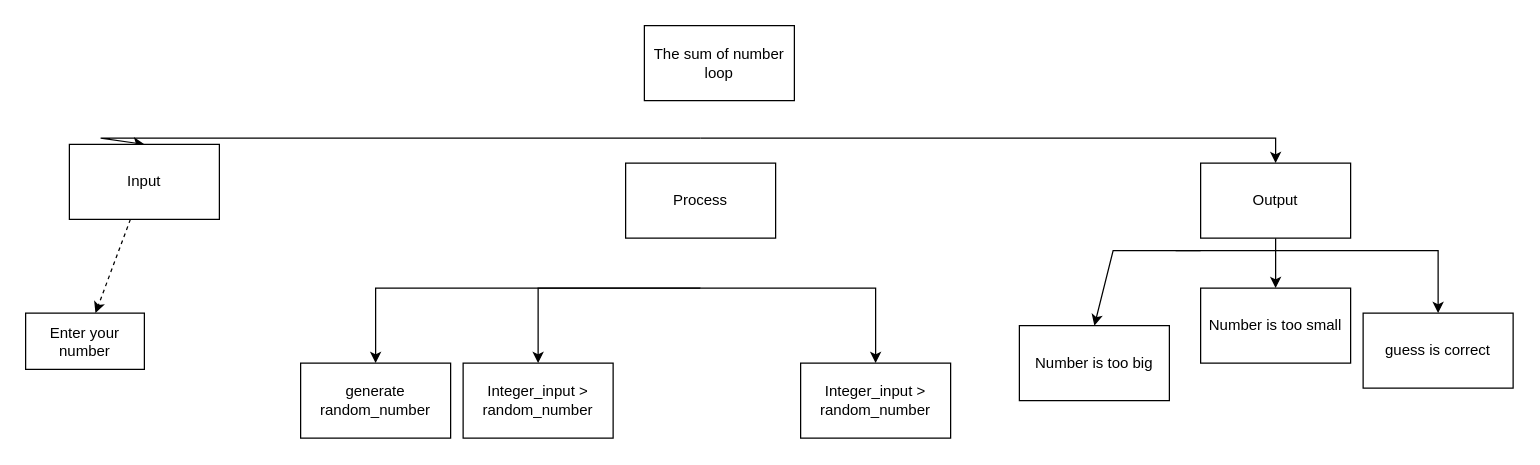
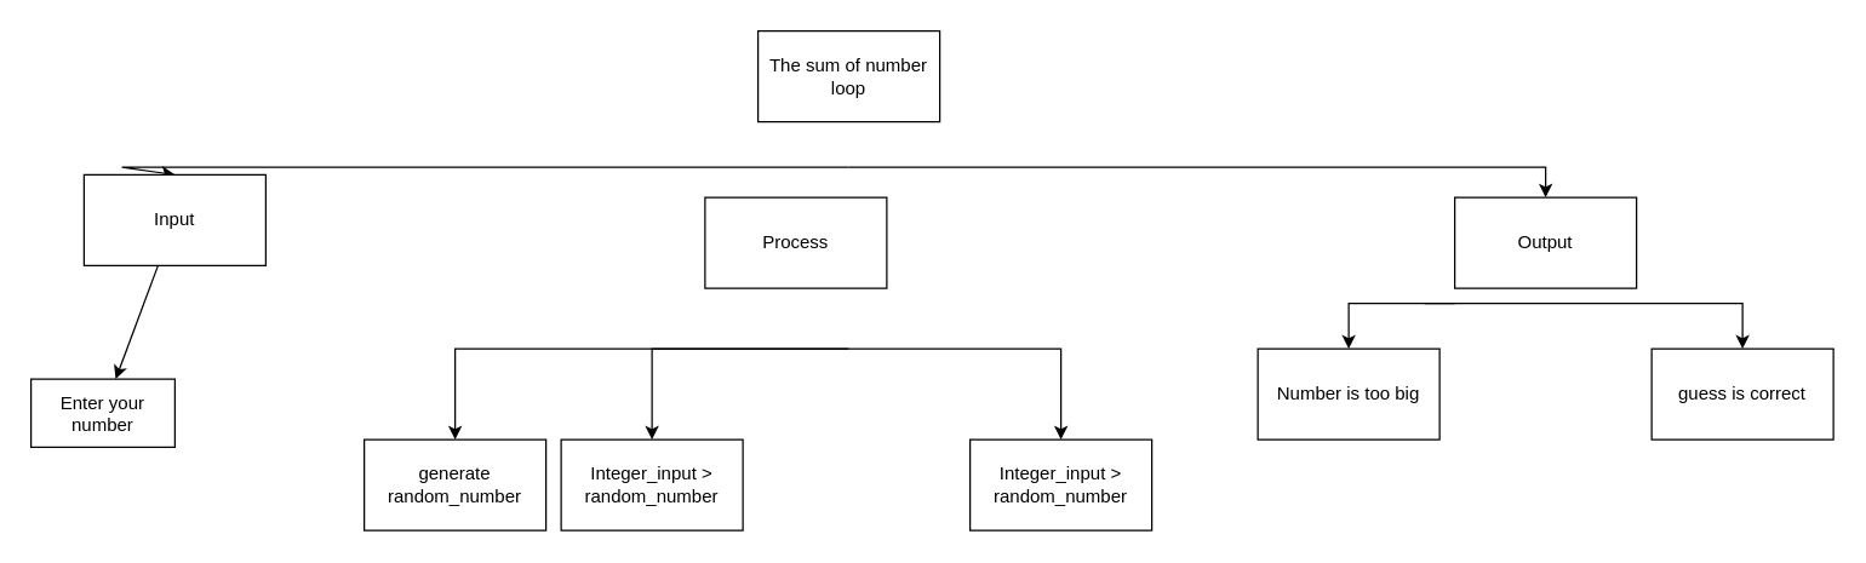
  <mxCell id="0" />
  <mxCell id="1" parent="0" />
  <mxCell id="2" style="edgeStyle=none;rounded=0;html=1;entryX=0.5;entryY=0;entryDx=0;entryDy=0;" parent="1" target="6" edge="1"><mxGeometry relative="1" as="geometry"><mxPoint x="560" y="110" as="sourcePoint" /><Array as="points"><mxPoint x="80" y="110" /></Array></mxGeometry></mxCell>
  <mxCell id="3" style="edgeStyle=none;rounded=0;html=1;entryX=0.5;entryY=0;entryDx=0;entryDy=0;" parent="1" target="14" edge="1"><mxGeometry relative="1" as="geometry"><mxPoint x="560" y="110" as="sourcePoint" /><Array as="points"><mxPoint x="780" y="110" /><mxPoint x="1020" y="110" /></Array></mxGeometry></mxCell>
- <mxCell id="4" value="The sum of number loop" style="rounded=0;whiteSpace=wrap;html=1;" parent="1" vertex="1"><mxGeometry x="515" y="20" width="120" height="60" as="geometry" /></mxCell>
- <mxCell id="5" value="" style="edgeStyle=none;html=1;dashed=1;" parent="1" source="6" target="15" edge="1"><mxGeometry relative="1" as="geometry" /></mxCell>
+ <mxCell id="4" value="The sum of number loop" style="rounded=0;whiteSpace=wrap;html=1;" parent="1" vertex="1"><mxGeometry x="500" y="20" width="120" height="60" as="geometry" /></mxCell>
+ <mxCell id="5" value="" style="edgeStyle=none;html=1;" parent="1" source="6" target="15" edge="1"><mxGeometry relative="1" as="geometry" /></mxCell>
  <mxCell id="6" value="Input" style="rounded=0;whiteSpace=wrap;html=1;" parent="1" vertex="1"><mxGeometry x="55" y="115" width="120" height="60" as="geometry" /></mxCell>
  <mxCell id="7" style="edgeStyle=none;html=1;rounded=0;" parent="1" target="17" edge="1"><mxGeometry relative="1" as="geometry"><mxPoint x="560" y="230" as="sourcePoint" /><Array as="points"><mxPoint x="700" y="230" /></Array></mxGeometry></mxCell>
  <mxCell id="8" style="edgeStyle=none;html=1;entryX=0.5;entryY=0;entryDx=0;entryDy=0;rounded=0;" parent="1" target="20" edge="1"><mxGeometry relative="1" as="geometry"><mxPoint x="560" y="230" as="sourcePoint" /><Array as="points"><mxPoint x="430" y="230" /></Array></mxGeometry></mxCell>
  <mxCell id="9" style="edgeStyle=none;html=1;entryX=0.5;entryY=0;entryDx=0;entryDy=0;rounded=0;" parent="1" target="18" edge="1"><mxGeometry relative="1" as="geometry"><mxPoint x="560" y="230" as="sourcePoint" /><Array as="points"><mxPoint y="230" x="300" /></Array></mxGeometry></mxCell>
- <mxCell id="10" value="Process" style="rounded=0;whiteSpace=wrap;html=1;" parent="1" vertex="1"><mxGeometry x="500" y="130" width="120" height="60" as="geometry" /></mxCell>
+ <mxCell id="10" value="Process" style="rounded=0;whiteSpace=wrap;html=1;" parent="1" vertex="1"><mxGeometry x="465" y="130" width="120" height="60" as="geometry" /></mxCell>
  <mxCell id="11" style="edgeStyle=none;rounded=0;html=1;" parent="1" target="16" edge="1"><mxGeometry relative="1" as="geometry"><mxPoint x="940" y="200" as="sourcePoint" /><Array as="points"><mxPoint x="1150" y="200" /></Array></mxGeometry></mxCell>
  <mxCell id="12" style="edgeStyle=none;html=1;entryX=0.5;entryY=0;entryDx=0;entryDy=0;rounded=0;" parent="1" target="19" edge="1"><mxGeometry relative="1" as="geometry"><mxPoint x="960" y="200" as="sourcePoint" /><Array as="points"><mxPoint x="890" y="200" /></Array></mxGeometry></mxCell>
- <mxCell id="13" style="edgeStyle=none;html=1;entryX=0.5;entryY=0;entryDx=0;entryDy=0;" parent="1" source="14" target="21" edge="1"><mxGeometry relative="1" as="geometry" /></mxCell>
  <mxCell id="14" value="Output" style="rounded=0;whiteSpace=wrap;html=1;" parent="1" vertex="1"><mxGeometry x="960" y="130" width="120" height="60" as="geometry" /></mxCell>
  <mxCell id="15" value="Enter your number" style="rounded=0;whiteSpace=wrap;html=1;" parent="1" vertex="1"><mxGeometry x="20" y="250" width="95" height="45" as="geometry" /></mxCell>
- <mxCell id="16" value="guess is correct" style="rounded=0;whiteSpace=wrap;html=1;" parent="1" vertex="1"><mxGeometry x="1090" y="250" width="120" height="60" as="geometry" /></mxCell>
+ <mxCell id="16" value="guess is correct" style="rounded=0;whiteSpace=wrap;html=1;" parent="1" vertex="1"><mxGeometry x="1090" y="230" width="120" height="60" as="geometry" /></mxCell>
  <mxCell id="17" value="Integer_input &amp;gt; random_number" style="rounded=0;whiteSpace=wrap;html=1;" parent="1" vertex="1"><mxGeometry x="640" y="290" width="120" height="60" as="geometry" /></mxCell>
  <mxCell id="18" value="generate random_number" style="rounded=0;whiteSpace=wrap;html=1;" parent="1" vertex="1"><mxGeometry x="240" y="290" width="120" height="60" as="geometry" /></mxCell>
- <mxCell id="19" value="Number is too big" style="rounded=0;whiteSpace=wrap;html=1;" parent="1" vertex="1"><mxGeometry x="815" y="260" width="120" height="60" as="geometry" /></mxCell>
+ <mxCell id="19" value="Number is too big" style="rounded=0;whiteSpace=wrap;html=1;" parent="1" vertex="1"><mxGeometry x="830" y="230" width="120" height="60" as="geometry" /></mxCell>
  <mxCell id="20" value="Integer_input &amp;gt; random_number" style="rounded=0;whiteSpace=wrap;html=1;" parent="1" vertex="1"><mxGeometry x="370" y="290" width="120" height="60" as="geometry" /></mxCell>
- <mxCell id="21" value="Number is too small" style="rounded=0;whiteSpace=wrap;html=1;" parent="1" vertex="1"><mxGeometry x="960" y="230" width="120" height="60" as="geometry" /></mxCell>
